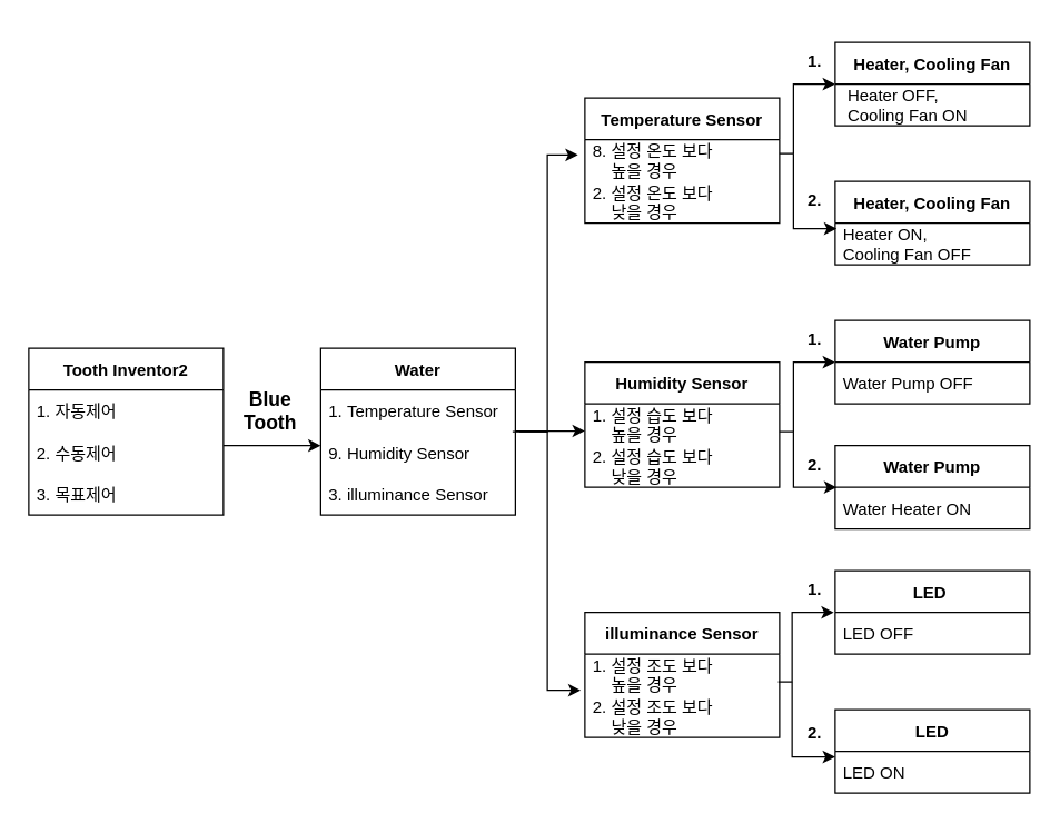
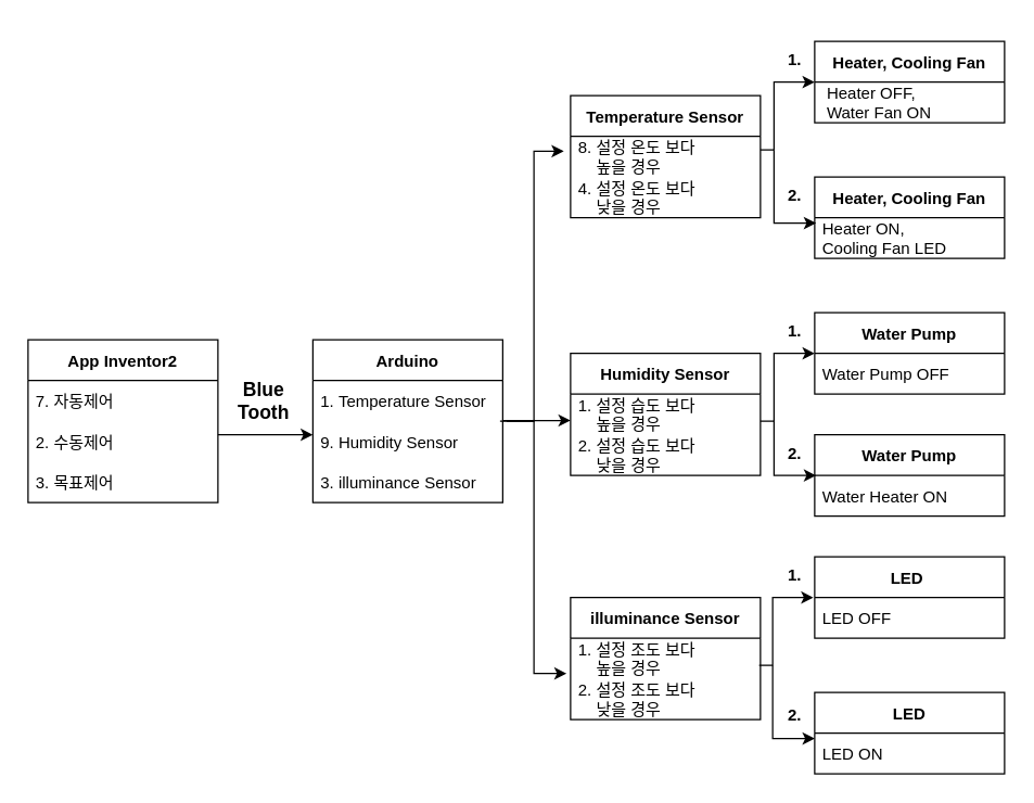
  <mxCell id="0" />
  <mxCell id="1" parent="0" />
- <mxCell id="2" value="Tooth Inventor2" style="swimlane;fontStyle=1;childLayout=stackLayout;horizontal=1;startSize=30;horizontalStack=0;resizeParent=1;resizeParentMax=0;resizeLast=0;collapsible=1;marginBottom=0;" vertex="1" parent="1"><mxGeometry x="20" y="250" width="140" height="120" as="geometry" /></mxCell>
- <mxCell id="3" value="1. 자동제어 " style="text;strokeColor=none;fillColor=none;align=left;verticalAlign=middle;spacingLeft=4;spacingRight=4;overflow=hidden;points=[[0,0.5],[1,0.5]];portConstraint=eastwest;rotatable=0;" vertex="1" parent="2"><mxGeometry y="30" width="140" height="30" as="geometry" /></mxCell>
+ <mxCell id="2" value="App Inventor2" style="swimlane;fontStyle=1;childLayout=stackLayout;horizontal=1;startSize=30;horizontalStack=0;resizeParent=1;resizeParentMax=0;resizeLast=0;collapsible=1;marginBottom=0;" vertex="1" parent="1"><mxGeometry x="20" y="250" width="140" height="120" as="geometry" /></mxCell>
+ <mxCell id="3" value="7. 자동제어 " style="text;strokeColor=none;fillColor=none;align=left;verticalAlign=middle;spacingLeft=4;spacingRight=4;overflow=hidden;points=[[0,0.5],[1,0.5]];portConstraint=eastwest;rotatable=0;" vertex="1" parent="2"><mxGeometry y="30" width="140" height="30" as="geometry" /></mxCell>
  <mxCell id="4" value="2. 수동제어" style="text;strokeColor=none;fillColor=none;align=left;verticalAlign=middle;spacingLeft=4;spacingRight=4;overflow=hidden;points=[[0,0.5],[1,0.5]];portConstraint=eastwest;rotatable=0;" vertex="1" parent="2"><mxGeometry y="60" width="140" height="30" as="geometry" /></mxCell>
  <mxCell id="5" value="3. 목표제어" style="text;strokeColor=none;fillColor=none;align=left;verticalAlign=middle;spacingLeft=4;spacingRight=4;overflow=hidden;points=[[0,0.5],[1,0.5]];portConstraint=eastwest;rotatable=0;" vertex="1" parent="2"><mxGeometry y="90" width="140" height="30" as="geometry" /></mxCell>
- <mxCell id="6" value="Water" style="swimlane;fontStyle=1;childLayout=stackLayout;horizontal=1;startSize=30;horizontalStack=0;resizeParent=1;resizeParentMax=0;resizeLast=0;collapsible=1;marginBottom=0;" vertex="1" parent="1"><mxGeometry x="230" y="250" width="140" height="120" as="geometry" /></mxCell>
+ <mxCell id="6" value="Arduino" style="swimlane;fontStyle=1;childLayout=stackLayout;horizontal=1;startSize=30;horizontalStack=0;resizeParent=1;resizeParentMax=0;resizeLast=0;collapsible=1;marginBottom=0;" vertex="1" parent="1"><mxGeometry x="230" y="250" width="140" height="120" as="geometry" /></mxCell>
  <mxCell id="7" value="1. Temperature Sensor" style="text;strokeColor=none;fillColor=none;align=left;verticalAlign=middle;spacingLeft=4;spacingRight=4;overflow=hidden;points=[[0,0.5],[1,0.5]];portConstraint=eastwest;rotatable=0;" vertex="1" parent="6"><mxGeometry y="30" width="140" height="30" as="geometry" /></mxCell>
  <mxCell id="8" value="9. Humidity Sensor" style="text;strokeColor=none;fillColor=none;align=left;verticalAlign=middle;spacingLeft=4;spacingRight=4;overflow=hidden;points=[[0,0.5],[1,0.5]];portConstraint=eastwest;rotatable=0;" vertex="1" parent="6"><mxGeometry y="60" width="140" height="30" as="geometry" /></mxCell>
  <mxCell id="9" value="3. illuminance Sensor" style="text;strokeColor=none;fillColor=none;align=left;verticalAlign=middle;spacingLeft=4;spacingRight=4;overflow=hidden;points=[[0,0.5],[1,0.5]];portConstraint=eastwest;rotatable=0;" vertex="1" parent="6"><mxGeometry y="90" width="140" height="30" as="geometry" /></mxCell>
  <mxCell id="10" value="" style="endArrow=classic;html=1;rounded=0;" edge="1" parent="1"><mxGeometry width="50" height="50" relative="1" as="geometry"><mxPoint x="160" y="320" as="sourcePoint" /><mxPoint x="230" y="320" as="targetPoint" /></mxGeometry></mxCell>
  <mxCell id="11" value="Temperature Sensor" style="swimlane;fontStyle=1;childLayout=stackLayout;horizontal=1;startSize=30;horizontalStack=0;resizeParent=1;resizeParentMax=0;resizeLast=0;collapsible=1;marginBottom=0;" vertex="1" parent="1"><mxGeometry x="420" y="70" width="140" height="90" as="geometry" /></mxCell>
  <mxCell id="12" value="8. 설정 온도 보다&#10;    높을 경우" style="text;strokeColor=none;fillColor=none;align=left;verticalAlign=middle;spacingLeft=4;spacingRight=4;overflow=hidden;points=[[0,0.5],[1,0.5]];portConstraint=eastwest;rotatable=0;" vertex="1" parent="11"><mxGeometry y="30" width="140" height="30" as="geometry" /></mxCell>
- <mxCell id="13" value="2. 설정 온도 보다&#10;    낮을 경우" style="text;strokeColor=none;fillColor=none;align=left;verticalAlign=middle;spacingLeft=4;spacingRight=4;overflow=hidden;points=[[0,0.5],[1,0.5]];portConstraint=eastwest;rotatable=0;" vertex="1" parent="11"><mxGeometry y="60" width="140" height="30" as="geometry" /></mxCell>
+ <mxCell id="13" value="4. 설정 온도 보다&#10;    낮을 경우" style="text;strokeColor=none;fillColor=none;align=left;verticalAlign=middle;spacingLeft=4;spacingRight=4;overflow=hidden;points=[[0,0.5],[1,0.5]];portConstraint=eastwest;rotatable=0;" vertex="1" parent="11"><mxGeometry y="60" width="140" height="30" as="geometry" /></mxCell>
  <mxCell id="14" value="Humidity Sensor" style="swimlane;fontStyle=1;childLayout=stackLayout;horizontal=1;startSize=30;horizontalStack=0;resizeParent=1;resizeParentMax=0;resizeLast=0;collapsible=1;marginBottom=0;" vertex="1" parent="1"><mxGeometry x="420" y="260" width="140" height="90" as="geometry" /></mxCell>
  <mxCell id="15" value="1. 설정 습도 보다 &#10;    높을 경우" style="text;strokeColor=none;fillColor=none;align=left;verticalAlign=middle;spacingLeft=4;spacingRight=4;overflow=hidden;points=[[0,0.5],[1,0.5]];portConstraint=eastwest;rotatable=0;" vertex="1" parent="14"><mxGeometry y="30" width="140" height="30" as="geometry" /></mxCell>
  <mxCell id="16" value="2. 설정 습도 보다&#10;    낮을 경우" style="text;strokeColor=none;fillColor=none;align=left;verticalAlign=middle;spacingLeft=4;spacingRight=4;overflow=hidden;points=[[0,0.5],[1,0.5]];portConstraint=eastwest;rotatable=0;" vertex="1" parent="14"><mxGeometry y="60" width="140" height="30" as="geometry" /></mxCell>
  <mxCell id="17" value="illuminance Sensor" style="swimlane;fontStyle=1;childLayout=stackLayout;horizontal=1;startSize=30;horizontalStack=0;resizeParent=1;resizeParentMax=0;resizeLast=0;collapsible=1;marginBottom=0;" vertex="1" parent="1"><mxGeometry x="420" y="440" width="140" height="90" as="geometry" /></mxCell>
  <mxCell id="18" value="1. 설정 조도 보다&#10;    높을 경우" style="text;strokeColor=none;fillColor=none;align=left;verticalAlign=middle;spacingLeft=4;spacingRight=4;overflow=hidden;points=[[0,0.5],[1,0.5]];portConstraint=eastwest;rotatable=0;" vertex="1" parent="17"><mxGeometry y="30" width="140" height="30" as="geometry" /></mxCell>
  <mxCell id="19" value="2. 설정 조도 보다&#10;    낮을 경우" style="text;strokeColor=none;fillColor=none;align=left;verticalAlign=middle;spacingLeft=4;spacingRight=4;overflow=hidden;points=[[0,0.5],[1,0.5]];portConstraint=eastwest;rotatable=0;" vertex="1" parent="17"><mxGeometry y="60" width="140" height="30" as="geometry" /></mxCell>
  <mxCell id="20" value="Heater, Cooling Fan" style="swimlane;fontStyle=1;childLayout=stackLayout;horizontal=1;startSize=30;horizontalStack=0;resizeParent=1;resizeParentMax=0;resizeLast=0;collapsible=1;marginBottom=0;" vertex="1" parent="1"><mxGeometry x="600" y="30" width="140" height="60" as="geometry" /></mxCell>
- <mxCell id="21" value=" Heater OFF,&#10; Cooling Fan ON " style="text;strokeColor=none;fillColor=none;align=left;verticalAlign=middle;spacingLeft=4;spacingRight=4;overflow=hidden;points=[[0,0.5],[1,0.5]];portConstraint=eastwest;rotatable=0;" vertex="1" parent="20"><mxGeometry y="30" width="140" height="30" as="geometry" /></mxCell>
+ <mxCell id="21" value=" Heater OFF,&#10; Water Fan ON " style="text;strokeColor=none;fillColor=none;align=left;verticalAlign=middle;spacingLeft=4;spacingRight=4;overflow=hidden;points=[[0,0.5],[1,0.5]];portConstraint=eastwest;rotatable=0;" vertex="1" parent="20"><mxGeometry y="30" width="140" height="30" as="geometry" /></mxCell>
  <mxCell id="22" value="Heater, Cooling Fan" style="swimlane;fontStyle=1;childLayout=stackLayout;horizontal=1;startSize=30;horizontalStack=0;resizeParent=1;resizeParentMax=0;resizeLast=0;collapsible=1;marginBottom=0;" vertex="1" parent="1"><mxGeometry x="600" y="130" width="140" height="60" as="geometry" /></mxCell>
- <mxCell id="23" value="Heater ON,&#10;Cooling Fan OFF" style="text;strokeColor=none;fillColor=none;align=left;verticalAlign=middle;spacingLeft=4;spacingRight=4;overflow=hidden;points=[[0,0.5],[1,0.5]];portConstraint=eastwest;rotatable=0;" vertex="1" parent="22"><mxGeometry y="30" width="140" height="30" as="geometry" /></mxCell>
+ <mxCell id="23" value="Heater ON,&#10;Cooling Fan LED" style="text;strokeColor=none;fillColor=none;align=left;verticalAlign=middle;spacingLeft=4;spacingRight=4;overflow=hidden;points=[[0,0.5],[1,0.5]];portConstraint=eastwest;rotatable=0;" vertex="1" parent="22"><mxGeometry y="30" width="140" height="30" as="geometry" /></mxCell>
  <mxCell id="24" value="&lt;b style=&quot;font-size: 14px&quot;&gt;Blue&lt;br&gt;Tooth&lt;/b&gt;" style="text;html=1;strokeColor=none;fillColor=none;align=center;verticalAlign=middle;whiteSpace=wrap;rounded=0;" vertex="1" parent="1"><mxGeometry x="164" y="280" width="60" height="30" as="geometry" /></mxCell>
  <mxCell id="25" value="Water Pump" style="swimlane;fontStyle=1;childLayout=stackLayout;horizontal=1;startSize=30;horizontalStack=0;resizeParent=1;resizeParentMax=0;resizeLast=0;collapsible=1;marginBottom=0;" vertex="1" parent="1"><mxGeometry x="600" y="230" width="140" height="60" as="geometry" /></mxCell>
  <mxCell id="26" value="Water Pump OFF" style="text;strokeColor=none;fillColor=none;align=left;verticalAlign=middle;spacingLeft=4;spacingRight=4;overflow=hidden;points=[[0,0.5],[1,0.5]];portConstraint=eastwest;rotatable=0;" vertex="1" parent="25"><mxGeometry y="30" width="140" height="30" as="geometry" /></mxCell>
  <mxCell id="27" value="Water Pump" style="swimlane;fontStyle=1;childLayout=stackLayout;horizontal=1;startSize=30;horizontalStack=0;resizeParent=1;resizeParentMax=0;resizeLast=0;collapsible=1;marginBottom=0;" vertex="1" parent="1"><mxGeometry x="600" y="320" width="140" height="60" as="geometry" /></mxCell>
  <mxCell id="28" value="Water Heater ON" style="text;strokeColor=none;fillColor=none;align=left;verticalAlign=middle;spacingLeft=4;spacingRight=4;overflow=hidden;points=[[0,0.5],[1,0.5]];portConstraint=eastwest;rotatable=0;" vertex="1" parent="27"><mxGeometry y="30" width="140" height="30" as="geometry" /></mxCell>
  <mxCell id="29" value="LED " style="swimlane;fontStyle=1;childLayout=stackLayout;horizontal=1;startSize=30;horizontalStack=0;resizeParent=1;resizeParentMax=0;resizeLast=0;collapsible=1;marginBottom=0;" vertex="1" parent="1"><mxGeometry x="600" y="410" width="140" height="60" as="geometry" /></mxCell>
  <mxCell id="30" value="LED OFF" style="text;strokeColor=none;fillColor=none;align=left;verticalAlign=middle;spacingLeft=4;spacingRight=4;overflow=hidden;points=[[0,0.5],[1,0.5]];portConstraint=eastwest;rotatable=0;" vertex="1" parent="29"><mxGeometry y="30" width="140" height="30" as="geometry" /></mxCell>
  <mxCell id="31" value="LED" style="swimlane;fontStyle=1;childLayout=stackLayout;horizontal=1;startSize=30;horizontalStack=0;resizeParent=1;resizeParentMax=0;resizeLast=0;collapsible=1;marginBottom=0;" vertex="1" parent="1"><mxGeometry x="600" y="510" width="140" height="60" as="geometry" /></mxCell>
  <mxCell id="32" value="LED ON" style="text;strokeColor=none;fillColor=none;align=left;verticalAlign=middle;spacingLeft=4;spacingRight=4;overflow=hidden;points=[[0,0.5],[1,0.5]];portConstraint=eastwest;rotatable=0;" vertex="1" parent="31"><mxGeometry y="30" width="140" height="30" as="geometry" /></mxCell>
  <mxCell id="33" value="" style="edgeStyle=elbowEdgeStyle;elbow=horizontal;endArrow=classic;html=1;rounded=0;entryX=0.007;entryY=0.733;entryDx=0;entryDy=0;entryPerimeter=0;" edge="1" parent="1"><mxGeometry width="50" height="50" relative="1" as="geometry"><mxPoint x="368" y="310" as="sourcePoint" /><mxPoint x="414.98" y="110.99" as="targetPoint" /><Array as="points"><mxPoint x="393" y="210" /><mxPoint x="389" y="289" /><mxPoint x="389" y="309" /></Array></mxGeometry></mxCell>
  <mxCell id="34" value="" style="endArrow=classic;html=1;rounded=0;" edge="1" parent="1"><mxGeometry width="50" height="50" relative="1" as="geometry"><mxPoint x="370" y="309.5" as="sourcePoint" /><mxPoint x="420" y="309.5" as="targetPoint" /></mxGeometry></mxCell>
  <mxCell id="35" value="" style="edgeStyle=elbowEdgeStyle;elbow=horizontal;endArrow=classic;html=1;rounded=0;entryX=-0.007;entryY=0.767;entryDx=0;entryDy=0;entryPerimeter=0;exitX=1.021;exitY=-0.1;exitDx=0;exitDy=0;exitPerimeter=0;" edge="1" parent="1"><mxGeometry width="50" height="50" relative="1" as="geometry"><mxPoint x="372.94" y="310" as="sourcePoint" /><mxPoint x="417.02" y="496.01" as="targetPoint" /><Array as="points"><mxPoint x="393" y="423" /></Array></mxGeometry></mxCell>
  <mxCell id="36" value="" style="edgeStyle=elbowEdgeStyle;elbow=horizontal;endArrow=classic;html=1;rounded=0;" edge="1" parent="1"><mxGeometry width="50" height="50" relative="1" as="geometry"><mxPoint x="560" y="110" as="sourcePoint" /><mxPoint x="600" y="60" as="targetPoint" /><Array as="points"><mxPoint x="570" y="80" /></Array></mxGeometry></mxCell>
  <mxCell id="37" value="" style="edgeStyle=elbowEdgeStyle;elbow=horizontal;endArrow=classic;html=1;rounded=0;entryX=0.007;entryY=0.133;entryDx=0;entryDy=0;entryPerimeter=0;" edge="1" parent="1" target="23"><mxGeometry width="50" height="50" relative="1" as="geometry"><mxPoint x="570" y="110" as="sourcePoint" /><mxPoint x="610" y="90" as="targetPoint" /><Array as="points"><mxPoint x="570" y="110" /><mxPoint x="580" y="130" /></Array></mxGeometry></mxCell>
  <mxCell id="38" value="" style="edgeStyle=elbowEdgeStyle;elbow=horizontal;endArrow=classic;html=1;rounded=0;" edge="1" parent="1"><mxGeometry width="50" height="50" relative="1" as="geometry"><mxPoint x="560" y="310" as="sourcePoint" /><mxPoint x="600" y="260" as="targetPoint" /><Array as="points"><mxPoint x="570" y="280" /></Array></mxGeometry></mxCell>
  <mxCell id="39" value="" style="edgeStyle=elbowEdgeStyle;elbow=horizontal;endArrow=classic;html=1;rounded=0;entryX=0.007;entryY=0.133;entryDx=0;entryDy=0;entryPerimeter=0;" edge="1" parent="1"><mxGeometry width="50" height="50" relative="1" as="geometry"><mxPoint x="570" y="310" as="sourcePoint" /><mxPoint x="601" y="350" as="targetPoint" /><Array as="points"><mxPoint x="570.02" y="296.01" /><mxPoint x="580.02" y="316.01" /></Array></mxGeometry></mxCell>
  <mxCell id="40" value="" style="edgeStyle=elbowEdgeStyle;elbow=horizontal;endArrow=classic;html=1;rounded=0;" edge="1" parent="1"><mxGeometry width="50" height="50" relative="1" as="geometry"><mxPoint x="559.02" y="490" as="sourcePoint" /><mxPoint x="599.02" y="440" as="targetPoint" /><Array as="points"><mxPoint x="569.02" y="460" /></Array></mxGeometry></mxCell>
  <mxCell id="41" value="" style="edgeStyle=elbowEdgeStyle;elbow=horizontal;endArrow=classic;html=1;rounded=0;entryX=0.007;entryY=0.133;entryDx=0;entryDy=0;entryPerimeter=0;" edge="1" parent="1"><mxGeometry width="50" height="50" relative="1" as="geometry"><mxPoint x="569.02" y="490" as="sourcePoint" /><mxPoint x="600" y="543.99" as="targetPoint" /><Array as="points"><mxPoint x="569.02" y="490" /><mxPoint x="579.02" y="510" /></Array></mxGeometry></mxCell>
  <mxCell id="42" value="&lt;font style=&quot;font-size: 12px&quot;&gt;1.&lt;/font&gt;" style="text;strokeColor=none;fillColor=none;html=1;fontSize=24;fontStyle=1;verticalAlign=middle;align=center;" vertex="1" parent="1"><mxGeometry x="535" y="20" width="100" height="40" as="geometry" /></mxCell>
  <mxCell id="43" value="&lt;font style=&quot;font-size: 12px&quot;&gt;2.&lt;/font&gt;" style="text;strokeColor=none;fillColor=none;html=1;fontSize=24;fontStyle=1;verticalAlign=middle;align=center;" vertex="1" parent="1"><mxGeometry x="570" y="120" width="30" height="40" as="geometry" /></mxCell>
  <mxCell id="44" value="&lt;font style=&quot;font-size: 12px&quot;&gt;2.&lt;/font&gt;" style="text;strokeColor=none;fillColor=none;html=1;fontSize=24;fontStyle=1;verticalAlign=middle;align=center;" vertex="1" parent="1"><mxGeometry x="570" y="310" width="30" height="40" as="geometry" /></mxCell>
  <mxCell id="45" value="&lt;font style=&quot;font-size: 12px&quot;&gt;&lt;b&gt;2.&lt;/b&gt;&lt;/font&gt;" style="text;strokeColor=none;fillColor=none;html=1;fontSize=24;fontStyle=0;verticalAlign=middle;align=center;" vertex="1" parent="1"><mxGeometry x="570" y="503" width="30" height="40" as="geometry" /></mxCell>
  <mxCell id="46" value="&lt;font style=&quot;font-size: 12px&quot;&gt;1.&lt;/font&gt;" style="text;strokeColor=none;fillColor=none;html=1;fontSize=24;fontStyle=1;verticalAlign=middle;align=center;" vertex="1" parent="1"><mxGeometry x="570" y="220" width="30" height="40" as="geometry" /></mxCell>
  <mxCell id="47" value="&lt;font style=&quot;font-size: 12px&quot;&gt;1.&lt;/font&gt;" style="text;strokeColor=none;fillColor=none;html=1;fontSize=24;fontStyle=1;verticalAlign=middle;align=center;" vertex="1" parent="1"><mxGeometry x="570" y="400" width="30" height="40" as="geometry" /></mxCell>
